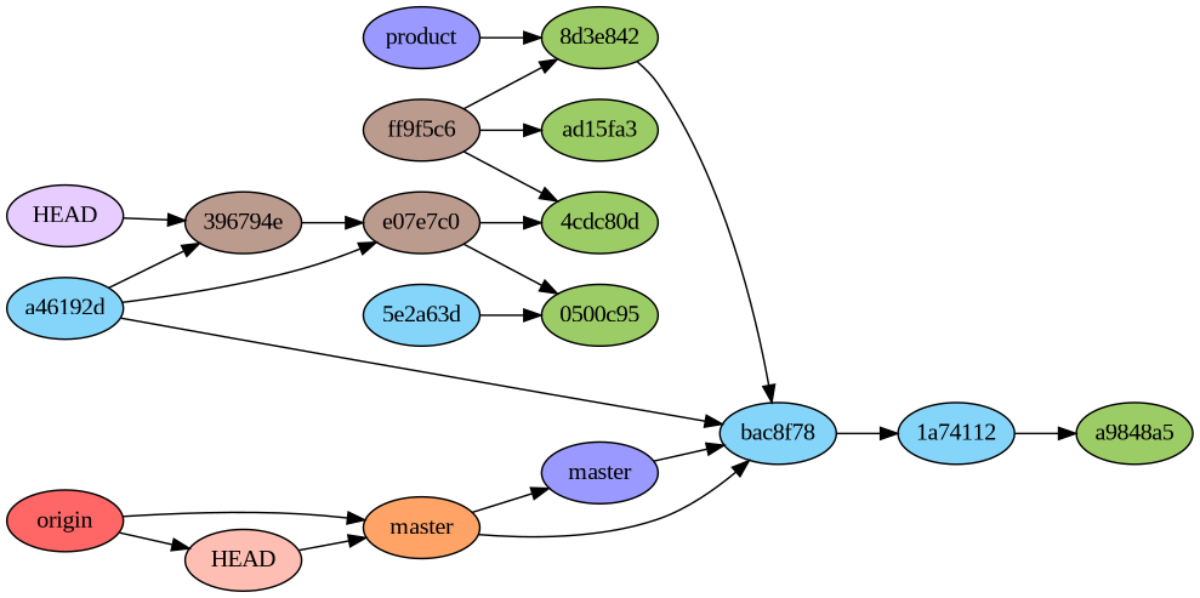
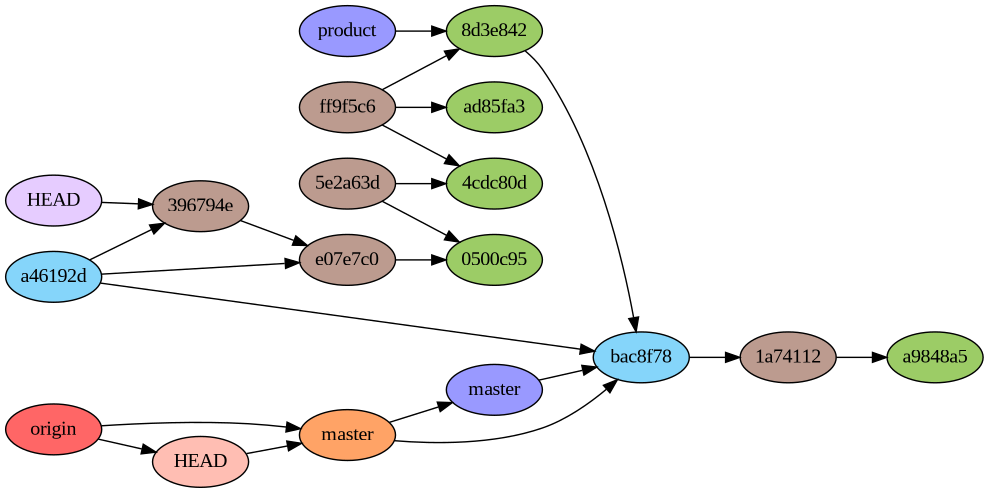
  digraph {
    fontname="Liberation Serif"
    rankdir=LR
    node [fillcolor="#9ccc66" fixedsize=true fontname="Liberation Serif" style=filled]
    edge [fontname="Liberation Serif"]
    n1 [label="0500c95" width=0.95]
    n2 [label="4cdc80d" width=0.95]
    n3 [label=a9848a5 width=0.95]
-   n4 [label=ad15fa3 width=0.95]
-   n5 [fillcolor="#85d5fa" label="1a74112" width=0.95]
-   n6 [fillcolor="#85d5fa" label="5e2a63d" width=0.95]
+   n4 [label=ad85fa3 width=0.95]
+   n5 [fillcolor="#bc9b8f" label="1a74112" width=0.95]
+   n6 [fillcolor="#bc9b8f" label="5e2a63d" width=0.95]
    n7 [fillcolor="#bc9b8f" label=e07e7c0 width=0.95]
    n8 [fillcolor="#bc9b8f" label=ff9f5c6 width=0.95]
    n9 [label="8d3e842" width=0.95]
    n10 [fillcolor="#bc9b8f" label="396794e" width=0.95]
    n11 [fillcolor="#85d5fa" label=bac8f78 width=0.95]
    n12 [fillcolor="#85d5fa" label=a46192d width=0.95]
    n13 [fillcolor="#9999ff" label=master width=0.95]
    n14 [fillcolor="#9999ff" label=product width=0.95]
    n15 [fillcolor="#e6ccff" label=HEAD width=0.95]
    n16 [fillcolor="#ffa366" label=master width=0.95]
    n17 [fillcolor="#ffbeb3" label=HEAD width=0.95]
    n18 [fillcolor="#ff6666" label=origin width=0.95]
    n5 -> n3
    n6 -> n1
    n7 -> n1
-   n7 -> n2
+   n6 -> n2
    n8 -> n2
    n8 -> n4
    n8 -> n9
    n9 -> n11
    n10 -> n7
    n11 -> n5
    n12 -> n7
    n12 -> n10
    n12 -> n11
    n13 -> n11
    n14 -> n9
    n15 -> n10
    n16 -> n11
    n16 -> n13
    n17 -> n16
    n18 -> n16
    n18 -> n17
  }
